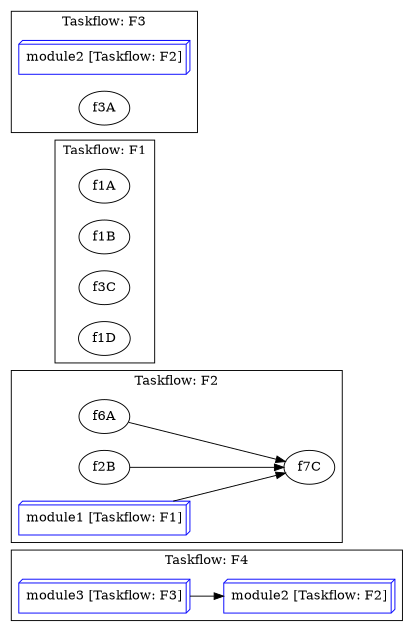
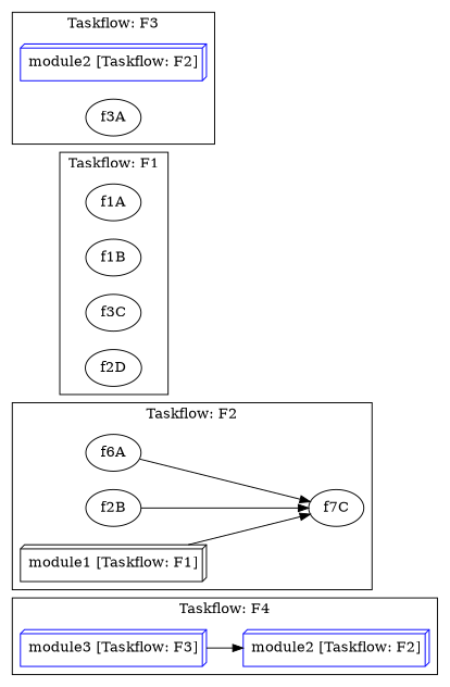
  digraph {
    rankdir=LR
    n1 [color=blue label="module3 [Taskflow: F3]" shape=box3d]
    n2 [color=blue label="module2 [Taskflow: F2]" shape=box3d]
    n3 [label=f6A]
    n4 [label=f7C]
    n5 [label=f2B]
-   n6 [color=blue label="module1 [Taskflow: F1]" shape=box3d]
+   n6 [color=black label="module1 [Taskflow: F1]" shape=box3d]
    n7 [label=f1A]
    n8 [label=f1B]
    n9 [label=f3C]
-   n10 [label=f1D]
+   n10 [label=f2D]
    n11 [color=blue label="module2 [Taskflow: F2]" shape=box3d]
    n12 [label=f3A]
    subgraph cluster_1 {
      label="Taskflow: F4"
      n1
      n2
    }
    subgraph cluster_2 {
      label="Taskflow: F2"
      n3
      n4
      n5
      n6
    }
    subgraph cluster_3 {
      label="Taskflow: F1"
      n7
      n8
      n9
      n10
    }
    subgraph cluster_4 {
      label="Taskflow: F3"
      n11
      n12
    }
    n1 -> n2
    n3 -> n4
    n5 -> n4
    n6 -> n4
  }
